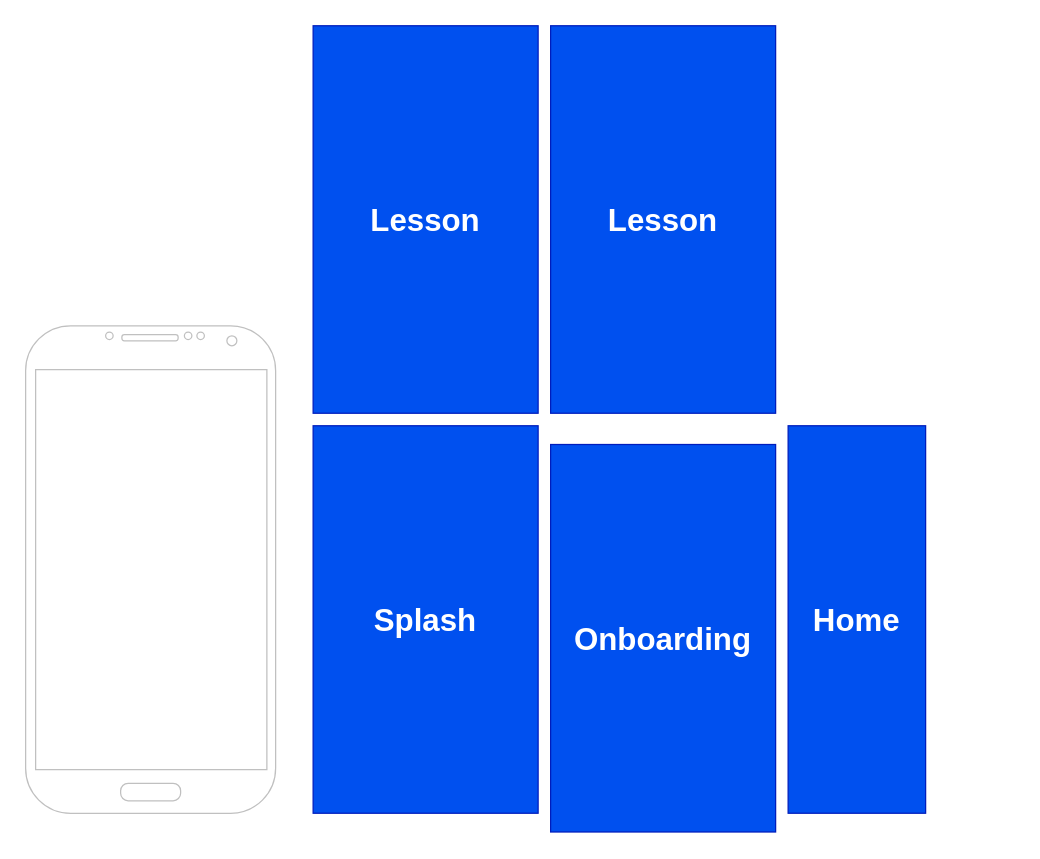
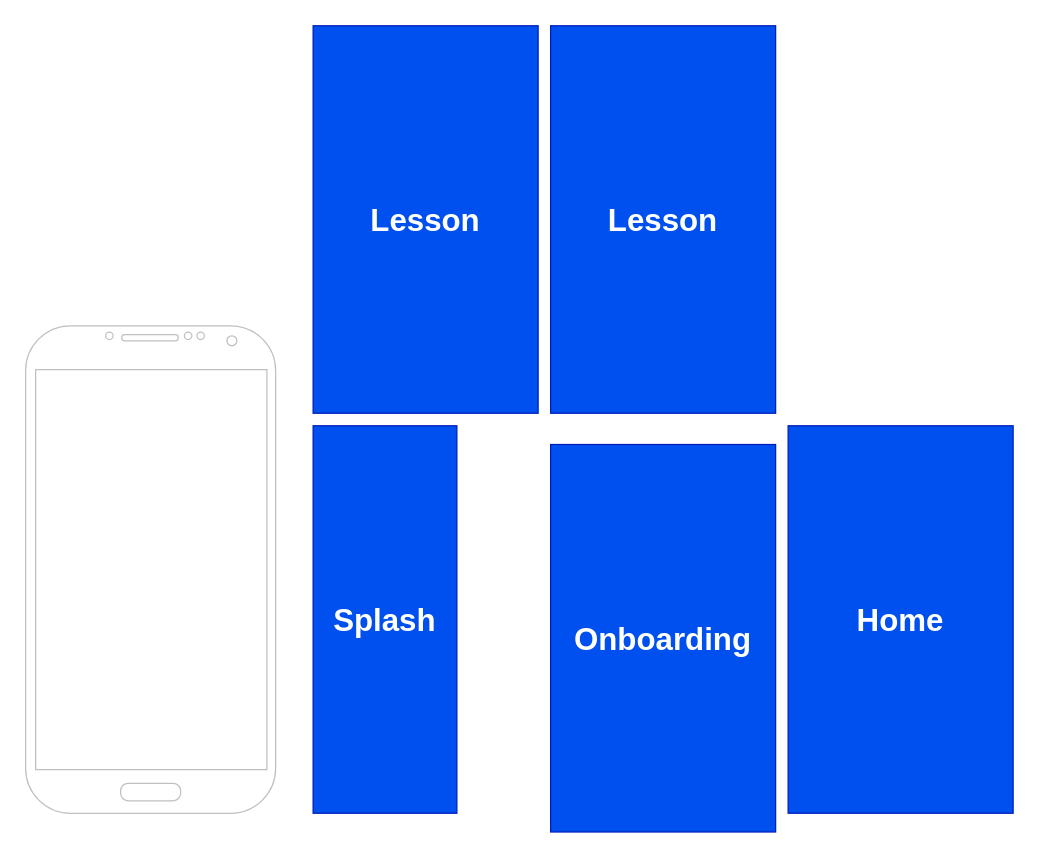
  <mxCell id="0" />
  <mxCell id="1" parent="0" />
  <mxCell id="2" value="" style="verticalLabelPosition=bottom;verticalAlign=top;html=1;shadow=0;dashed=0;strokeWidth=1;shape=mxgraph.android.phone2;strokeColor=#c0c0c0;" vertex="1" parent="1"><mxGeometry x="20" y="260" width="200" height="390" as="geometry" /></mxCell>
- <mxCell id="3" value="&lt;font style=&quot;font-size: 25px;&quot;&gt;&lt;b&gt;Splash&lt;/b&gt;&lt;/font&gt;" style="whiteSpace=wrap;html=1;fillColor=#0050ef;fontColor=#ffffff;strokeColor=#001DBC;" vertex="1" parent="1"><mxGeometry x="250" y="340" width="180" height="310" as="geometry" /></mxCell>
+ <mxCell id="3" value="&lt;font style=&quot;font-size: 25px;&quot;&gt;&lt;b&gt;Splash&lt;/b&gt;&lt;/font&gt;" style="whiteSpace=wrap;html=1;fillColor=#0050ef;fontColor=#ffffff;strokeColor=#001DBC;" vertex="1" parent="1"><mxGeometry x="250" y="340" width="115" height="310" as="geometry" /></mxCell>
  <mxCell id="4" value="&lt;font style=&quot;font-size: 25px;&quot;&gt;&lt;b&gt;Onboarding&lt;/b&gt;&lt;/font&gt;" style="whiteSpace=wrap;html=1;fillColor=#0050ef;fontColor=#ffffff;strokeColor=#001DBC;" vertex="1" parent="1"><mxGeometry x="440" y="355" width="180" height="310" as="geometry" /></mxCell>
- <mxCell id="5" value="&lt;font style=&quot;font-size: 25px;&quot;&gt;&lt;b&gt;Home&lt;/b&gt;&lt;/font&gt;" style="whiteSpace=wrap;html=1;fillColor=#0050ef;fontColor=#ffffff;strokeColor=#001DBC;" vertex="1" parent="1"><mxGeometry x="630" y="340" width="110" height="310" as="geometry" /></mxCell>
+ <mxCell id="5" value="&lt;font style=&quot;font-size: 25px;&quot;&gt;&lt;b&gt;Home&lt;/b&gt;&lt;/font&gt;" style="whiteSpace=wrap;html=1;fillColor=#0050ef;fontColor=#ffffff;strokeColor=#001DBC;" vertex="1" parent="1"><mxGeometry x="630" y="340" width="180" height="310" as="geometry" /></mxCell>
  <mxCell id="6" value="&lt;font style=&quot;font-size: 25px;&quot;&gt;&lt;b&gt;Lesson&lt;/b&gt;&lt;/font&gt;" style="whiteSpace=wrap;html=1;fillColor=#0050ef;fontColor=#ffffff;strokeColor=#001DBC;" vertex="1" parent="1"><mxGeometry x="250" y="20" width="180" height="310" as="geometry" /></mxCell>
  <mxCell id="7" value="&lt;font style=&quot;font-size: 25px;&quot;&gt;&lt;b&gt;Lesson&lt;/b&gt;&lt;/font&gt;" style="whiteSpace=wrap;html=1;fillColor=#0050ef;fontColor=#ffffff;strokeColor=#001DBC;" vertex="1" parent="1"><mxGeometry x="440" y="20" width="180" height="310" as="geometry" /></mxCell>
